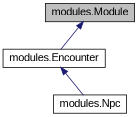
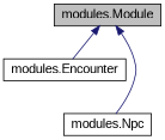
  digraph {
    fontname="Liberation Sans"
    node [color=black fillcolor=white fontname="Liberation Sans" fontsize=14 shape=record style=filled]
    edge [color=midnightblue dir=back fontname="Liberation Sans" fontsize=14 labelfontname=Helvetica labelfontsize=14 style=solid]
    n1 [fillcolor=grey75 fontcolor=black height=0.2 label="modules.Module" width=0.4]
    n2 [height=0.2 label="modules.Encounter" width=0.4]
    n3 [height=0.2 label="modules.Npc" width=0.4]
    n1 -> n2
-   n2 -> n3
+   n1 -> n3
  }
